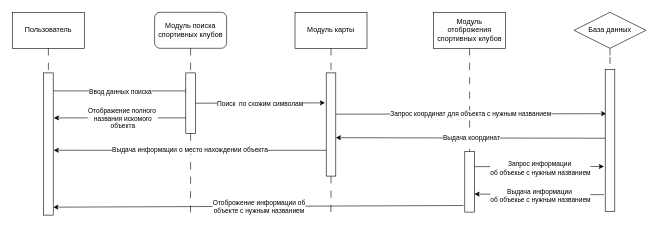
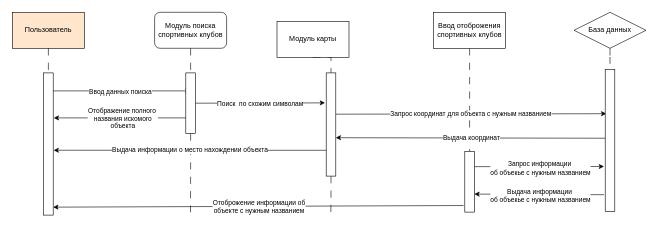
  <mxCell id="0" />
  <mxCell id="1" parent="0" />
- <mxCell id="2" value="Пользователь" style="rounded=0;whiteSpace=wrap;html=1;" parent="1" vertex="1"><mxGeometry x="20" y="20" width="120" height="60" as="geometry" /></mxCell>
+ <mxCell id="2" value="Пользователь" style="rounded=0;whiteSpace=wrap;html=1;fillColor=#ffe6cc;" parent="1" vertex="1"><mxGeometry x="20" y="20" width="120" height="60" as="geometry" /></mxCell>
  <mxCell id="3" style="edgeStyle=orthogonalEdgeStyle;rounded=0;orthogonalLoop=1;jettySize=auto;html=1;exitX=0.5;exitY=1;exitDx=0;exitDy=0;endArrow=none;endFill=0;dashed=1;dashPattern=12 12;" edge="1" parent="1" source="28"><mxGeometry relative="1" as="geometry"><mxPoint x="317" y="212.6" as="targetPoint" /></mxGeometry></mxCell>
  <mxCell id="4" value="Модуль поиска спортивных клубов" style="whiteSpace=wrap;html=1;rounded=1;" parent="1" vertex="1"><mxGeometry x="257" y="20" width="120" height="60" as="geometry" /></mxCell>
  <mxCell id="5" value="База данных" style="rhombus;whiteSpace=wrap;html=1;" parent="1" vertex="1"><mxGeometry x="956" y="20" width="120" height="60" as="geometry" /></mxCell>
  <mxCell id="6" value="" style="endArrow=classic;html=1;rounded=0;" parent="1" edge="1"><mxGeometry relative="1" as="geometry"><mxPoint x="80" y="151" as="sourcePoint" /><mxPoint x="317" y="151" as="targetPoint" /></mxGeometry></mxCell>
  <mxCell id="7" value="Ввод данных поиска" style="edgeLabel;resizable=0;html=1;;align=center;verticalAlign=middle;" parent="6" connectable="0" vertex="1"><mxGeometry relative="1" as="geometry" /></mxCell>
  <mxCell id="8" style="edgeStyle=orthogonalEdgeStyle;rounded=0;orthogonalLoop=1;jettySize=auto;html=1;exitX=0.5;exitY=1;exitDx=0;exitDy=0;endArrow=none;endFill=0;dashed=1;dashPattern=12 12;entryX=0.5;entryY=0;entryDx=0;entryDy=0;" edge="1" parent="1" source="9" target="30"><mxGeometry relative="1" as="geometry"><mxPoint x="551" y="335" as="targetPoint" /></mxGeometry></mxCell>
- <mxCell id="9" value="Модуль карты" style="rounded=0;whiteSpace=wrap;html=1;" vertex="1" parent="1"><mxGeometry x="491" y="20" width="120" height="60" as="geometry" /></mxCell>
+ <mxCell id="9" value="Модуль карты" style="rounded=0;whiteSpace=wrap;html=1;" vertex="1" parent="1"><mxGeometry x="461" y="35" width="120" height="60" as="geometry" /></mxCell>
  <mxCell id="10" style="edgeStyle=orthogonalEdgeStyle;rounded=0;orthogonalLoop=1;jettySize=auto;html=1;exitX=0.5;exitY=1;exitDx=0;exitDy=0;endArrow=none;endFill=0;dashed=1;dashPattern=12 12;entryX=0.5;entryY=0;entryDx=0;entryDy=0;" edge="1" parent="1" source="11" target="31"><mxGeometry relative="1" as="geometry"><mxPoint x="782" y="222" as="targetPoint" /></mxGeometry></mxCell>
- <mxCell id="11" value="Модуль отоброжения спортивных клубов" style="rounded=0;whiteSpace=wrap;html=1;" vertex="1" parent="1"><mxGeometry x="722" y="20" width="120" height="60" as="geometry" /></mxCell>
+ <mxCell id="11" value="Ввод отоброжения спортивных клубов" style="rounded=0;whiteSpace=wrap;html=1;" vertex="1" parent="1"><mxGeometry x="722" y="20" width="120" height="60" as="geometry" /></mxCell>
  <mxCell id="12" value="" style="endArrow=classic;html=1;rounded=0;exitX=1;exitY=0.5;exitDx=0;exitDy=0;" edge="1" parent="1" source="28"><mxGeometry relative="1" as="geometry"><mxPoint x="304" y="170.94" as="sourcePoint" /><mxPoint x="541" y="170.94" as="targetPoint" /></mxGeometry></mxCell>
  <mxCell id="13" value="Поиск&amp;nbsp; по схожим символам" style="edgeLabel;resizable=0;html=1;;align=center;verticalAlign=middle;" connectable="0" vertex="1" parent="12"><mxGeometry relative="1" as="geometry" /></mxCell>
  <mxCell id="14" value="" style="endArrow=none;html=1;rounded=0;entryX=0;entryY=0.297;entryDx=0;entryDy=0;entryPerimeter=0;startArrow=classic;startFill=1;endFill=0;exitX=1.139;exitY=0.691;exitDx=0;exitDy=0;exitPerimeter=0;" edge="1" parent="1"><mxGeometry relative="1" as="geometry"><mxPoint x="88.004" y="344.767" as="sourcePoint" /><mxPoint x="771.78" y="341.997" as="targetPoint" /></mxGeometry></mxCell>
  <mxCell id="15" value="Отоброжение информации об&lt;div&gt;объекте с нужным названием&lt;/div&gt;" style="edgeLabel;resizable=0;html=1;;align=center;verticalAlign=middle;" connectable="0" vertex="1" parent="14"><mxGeometry relative="1" as="geometry" /></mxCell>
  <mxCell id="16" value="" style="endArrow=classic;html=1;rounded=0;exitX=1;exitY=0.25;exitDx=0;exitDy=0;" edge="1" parent="1" source="31"><mxGeometry relative="1" as="geometry"><mxPoint x="788.33" y="408" as="sourcePoint" /><mxPoint x="1006" y="277" as="targetPoint" /></mxGeometry></mxCell>
  <mxCell id="17" value="Запрос информации&amp;nbsp;&lt;div&gt;об объекье с нужным названием&lt;/div&gt;" style="edgeLabel;resizable=0;html=1;;align=center;verticalAlign=middle;" connectable="0" vertex="1" parent="16"><mxGeometry relative="1" as="geometry"><mxPoint x="2" y="2" as="offset" /></mxGeometry></mxCell>
  <mxCell id="18" value="" style="endArrow=classic;html=1;rounded=0;entryX=0.084;entryY=0.072;entryDx=0;entryDy=0;entryPerimeter=0;exitX=0.973;exitY=0.058;exitDx=0;exitDy=0;exitPerimeter=0;" edge="1" parent="1"><mxGeometry relative="1" as="geometry"><mxPoint x="558.998" y="189.83" as="sourcePoint" /><mxPoint x="1009.774" y="188.998" as="targetPoint" /></mxGeometry></mxCell>
  <mxCell id="19" value="Запрос координат для объекта с нужным названием" style="edgeLabel;resizable=0;html=1;;align=center;verticalAlign=middle;" connectable="0" vertex="1" parent="18"><mxGeometry relative="1" as="geometry" /></mxCell>
  <mxCell id="20" value="" style="endArrow=none;html=1;rounded=0;startArrow=classic;startFill=1;endFill=0;exitX=0.929;exitY=0.162;exitDx=0;exitDy=0;exitPerimeter=0;entryX=0.041;entryY=0.182;entryDx=0;entryDy=0;entryPerimeter=0;" edge="1" parent="1"><mxGeometry relative="1" as="geometry"><mxPoint x="559.004" y="229" as="sourcePoint" /><mxPoint x="1009.796" y="229.908" as="targetPoint" /></mxGeometry></mxCell>
  <mxCell id="21" value="Выдача координат" style="edgeLabel;resizable=0;html=1;;align=center;verticalAlign=middle;" connectable="0" vertex="1" parent="20"><mxGeometry relative="1" as="geometry" /></mxCell>
  <mxCell id="22" value="" style="endArrow=none;html=1;rounded=0;startArrow=classic;startFill=1;endFill=0;" edge="1" parent="1"><mxGeometry relative="1" as="geometry"><mxPoint x="89" y="196" as="sourcePoint" /><mxPoint x="316" y="196" as="targetPoint" /></mxGeometry></mxCell>
  <mxCell id="23" value="Отображение полного&amp;nbsp;&lt;div&gt;названия искомого&lt;/div&gt;&lt;div&gt;объекта&lt;/div&gt;" style="edgeLabel;resizable=0;html=1;;align=center;verticalAlign=middle;" connectable="0" vertex="1" parent="22"><mxGeometry relative="1" as="geometry" /></mxCell>
  <mxCell id="24" value="" style="edgeStyle=orthogonalEdgeStyle;rounded=0;orthogonalLoop=1;jettySize=auto;html=1;exitX=0.5;exitY=1;exitDx=0;exitDy=0;endArrow=none;endFill=0;dashed=1;dashPattern=12 12;" edge="1" parent="1" source="2" target="25"><mxGeometry relative="1" as="geometry"><mxPoint x="80" y="441" as="targetPoint" /><mxPoint x="80" y="80" as="sourcePoint" /></mxGeometry></mxCell>
  <mxCell id="25" value="" style="rounded=0;whiteSpace=wrap;html=1;" vertex="1" parent="1"><mxGeometry x="72" y="121" width="16" height="237" as="geometry" /></mxCell>
  <mxCell id="26" value="" style="edgeStyle=orthogonalEdgeStyle;rounded=0;orthogonalLoop=1;jettySize=auto;html=1;exitX=0.5;exitY=1;exitDx=0;exitDy=0;endArrow=none;endFill=0;dashed=1;dashPattern=12 12;" edge="1" parent="1" source="4" target="28"><mxGeometry relative="1" as="geometry"><mxPoint x="317" y="212.6" as="targetPoint" /><mxPoint x="317" y="80" as="sourcePoint" /></mxGeometry></mxCell>
  <mxCell id="27" style="edgeStyle=orthogonalEdgeStyle;rounded=0;orthogonalLoop=1;jettySize=auto;html=1;exitX=0.5;exitY=1;exitDx=0;exitDy=0;endArrow=none;endFill=0;dashed=1;dashPattern=12 12;" edge="1" parent="1" source="28"><mxGeometry relative="1" as="geometry"><mxPoint x="316.824" y="353.412" as="targetPoint" /></mxGeometry></mxCell>
  <mxCell id="28" value="" style="rounded=0;whiteSpace=wrap;html=1;" vertex="1" parent="1"><mxGeometry x="309" y="121" width="16" height="101" as="geometry" /></mxCell>
  <mxCell id="29" style="edgeStyle=orthogonalEdgeStyle;rounded=0;orthogonalLoop=1;jettySize=auto;html=1;exitX=0.5;exitY=1;exitDx=0;exitDy=0;endArrow=none;endFill=0;dashed=1;dashPattern=12 12;" edge="1" parent="1" source="30"><mxGeometry relative="1" as="geometry"><mxPoint x="550.765" y="352.941" as="targetPoint" /></mxGeometry></mxCell>
  <mxCell id="30" value="" style="rounded=0;whiteSpace=wrap;html=1;" vertex="1" parent="1"><mxGeometry x="543" y="121" width="16" height="172" as="geometry" /></mxCell>
  <mxCell id="31" value="" style="rounded=0;whiteSpace=wrap;html=1;" vertex="1" parent="1"><mxGeometry x="774" y="252" width="16" height="101" as="geometry" /></mxCell>
  <mxCell id="32" value="" style="edgeStyle=orthogonalEdgeStyle;rounded=0;orthogonalLoop=1;jettySize=auto;html=1;exitX=0.5;exitY=1;exitDx=0;exitDy=0;endArrow=none;endFill=0;dashed=1;dashPattern=12 12;" edge="1" parent="1" source="5" target="33"><mxGeometry relative="1" as="geometry"><mxPoint x="1016" y="439" as="targetPoint" /><mxPoint x="1016" y="80" as="sourcePoint" /></mxGeometry></mxCell>
  <mxCell id="33" value="" style="rounded=0;whiteSpace=wrap;html=1;" vertex="1" parent="1"><mxGeometry x="1008" y="115" width="16" height="237" as="geometry" /></mxCell>
  <mxCell id="34" value="" style="endArrow=none;html=1;rounded=0;entryX=-0.097;entryY=0.413;entryDx=0;entryDy=0;exitX=1;exitY=0.25;exitDx=0;exitDy=0;entryPerimeter=0;endFill=0;startArrow=classic;startFill=1;" edge="1" parent="1"><mxGeometry relative="1" as="geometry"><mxPoint x="790" y="323" as="sourcePoint" /><mxPoint x="1006" y="324" as="targetPoint" /></mxGeometry></mxCell>
  <mxCell id="35" value="Выдача информации&amp;nbsp;&lt;div&gt;об объекье с нужным названием&lt;/div&gt;" style="edgeLabel;resizable=0;html=1;;align=center;verticalAlign=middle;" connectable="0" vertex="1" parent="34"><mxGeometry relative="1" as="geometry"><mxPoint x="2" y="2" as="offset" /></mxGeometry></mxCell>
  <mxCell id="36" value="Выдача информации о место нахождении объекта" style="edgeStyle=orthogonalEdgeStyle;rounded=0;orthogonalLoop=1;jettySize=auto;html=1;exitX=0;exitY=0.75;exitDx=0;exitDy=0;entryX=1.047;entryY=0.544;entryDx=0;entryDy=0;entryPerimeter=0;" edge="1" parent="1" source="30" target="25"><mxGeometry relative="1" as="geometry" /></mxCell>
